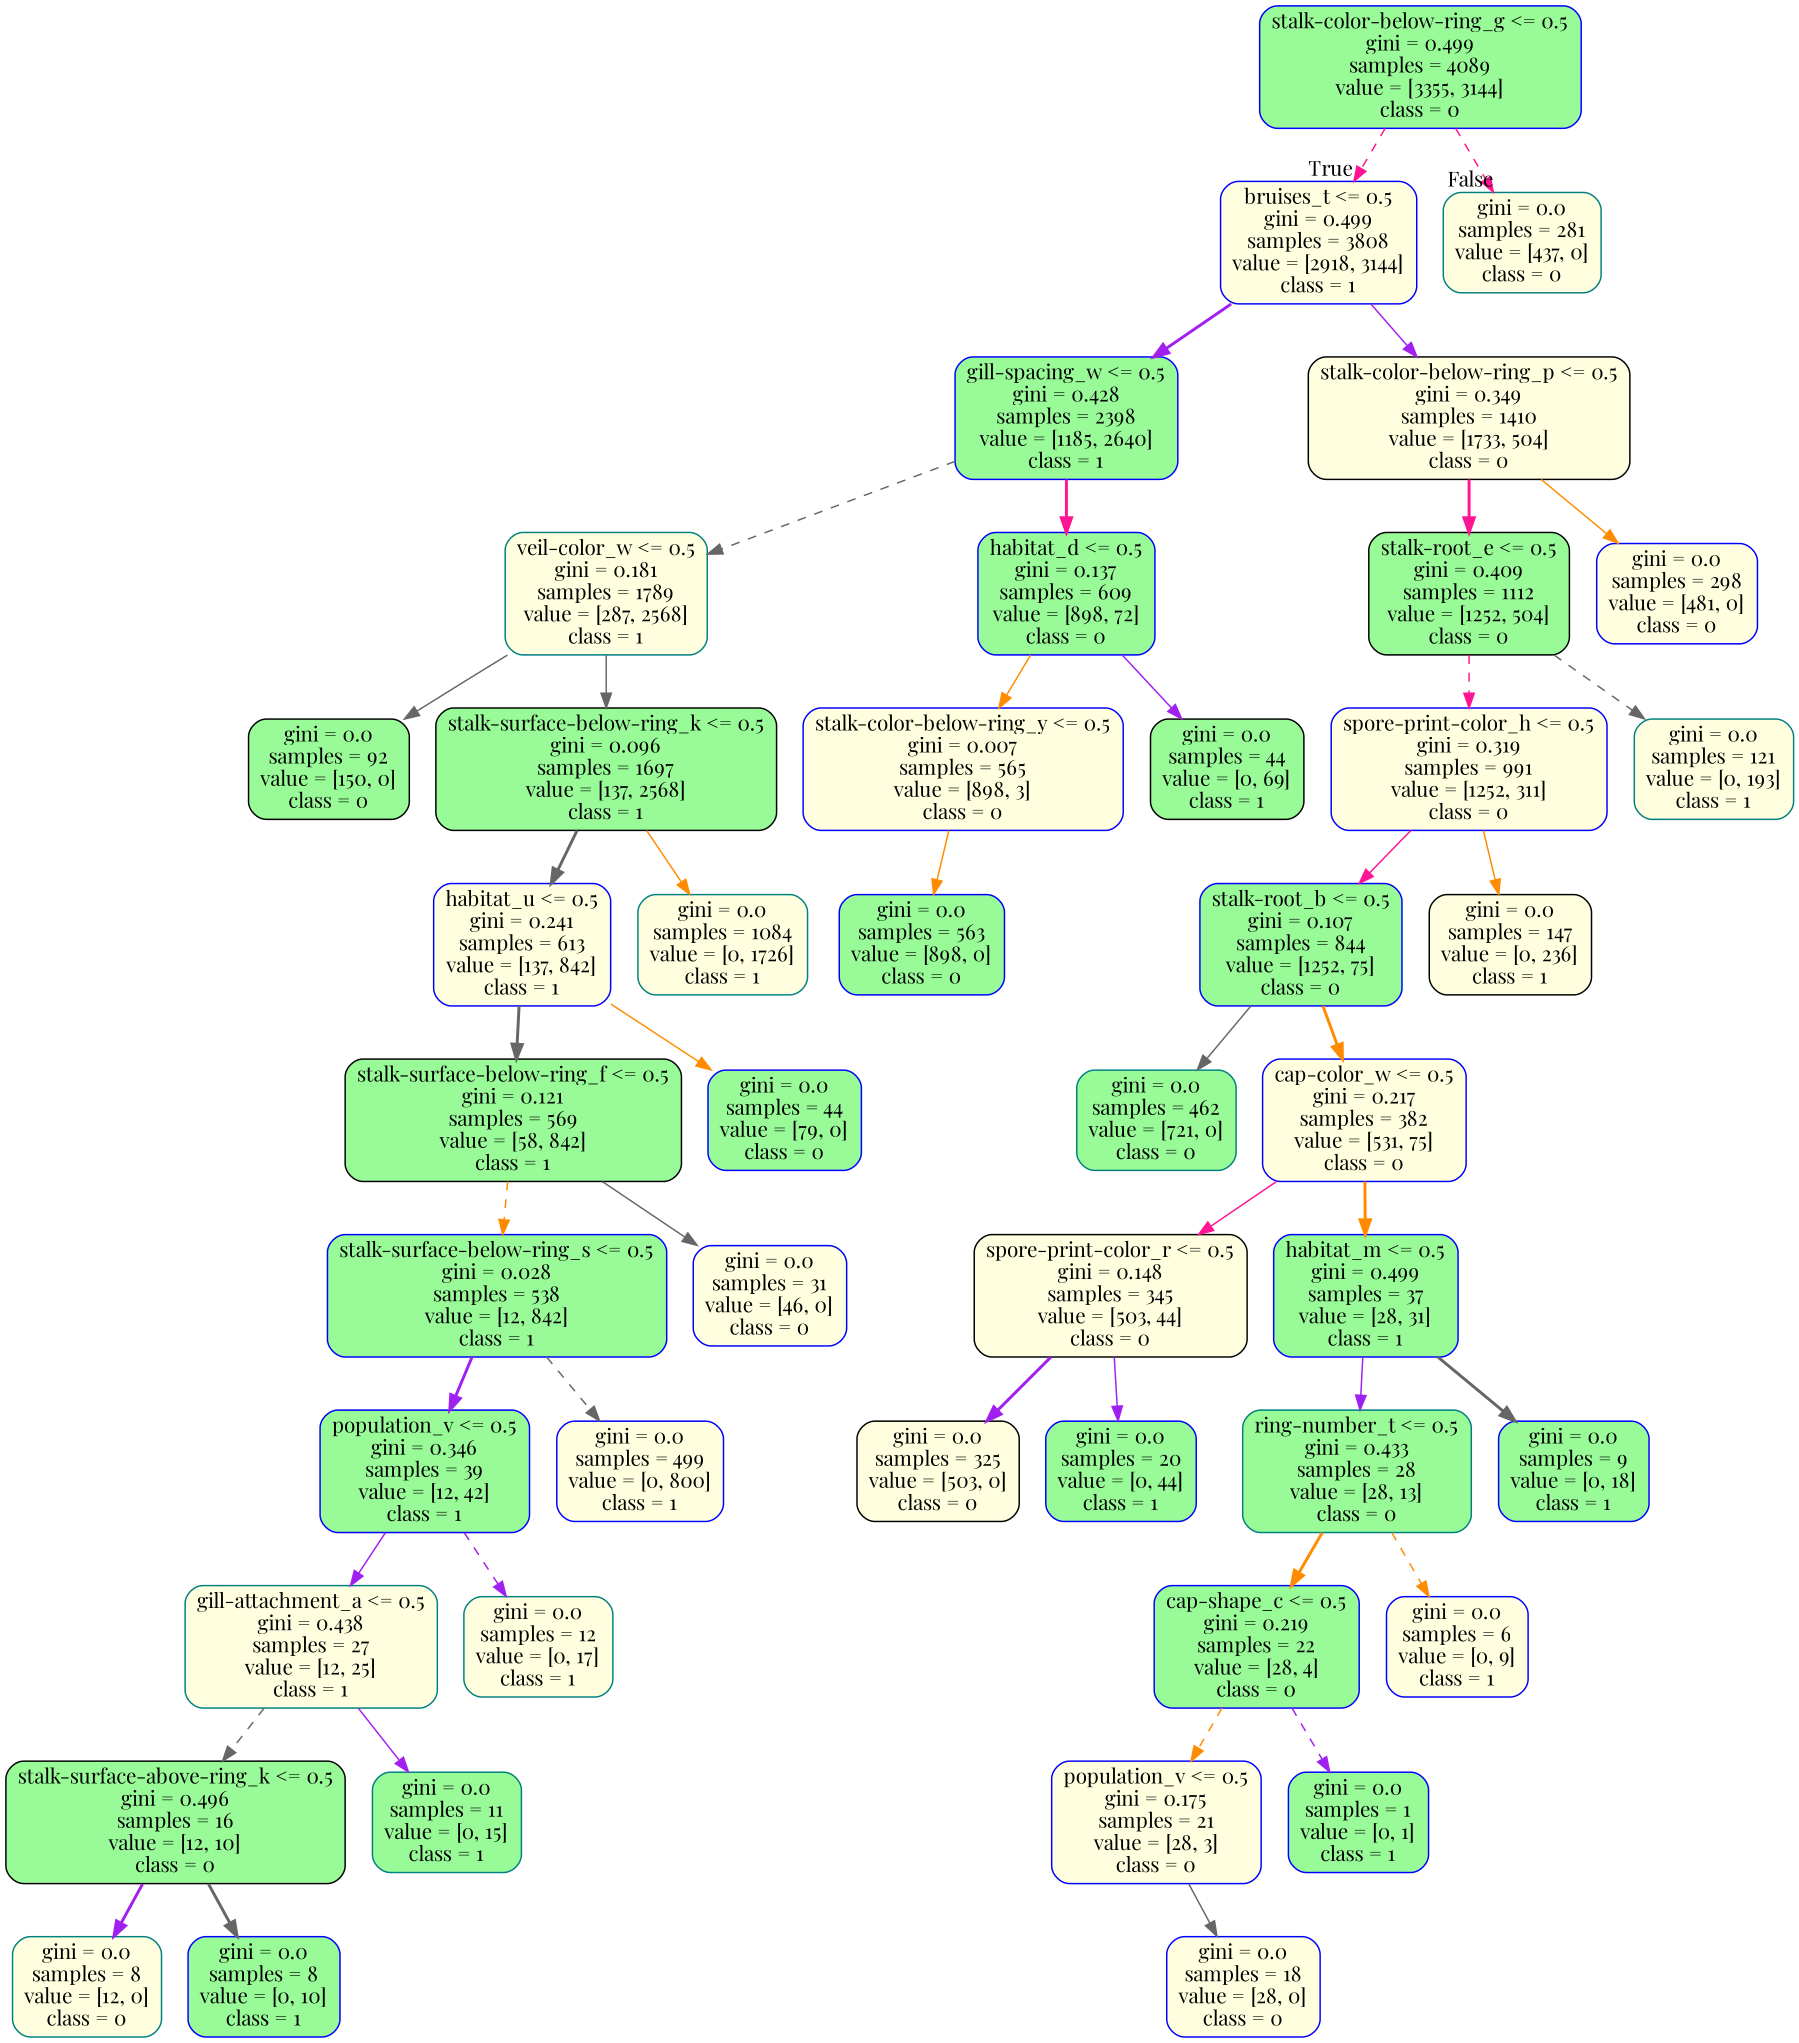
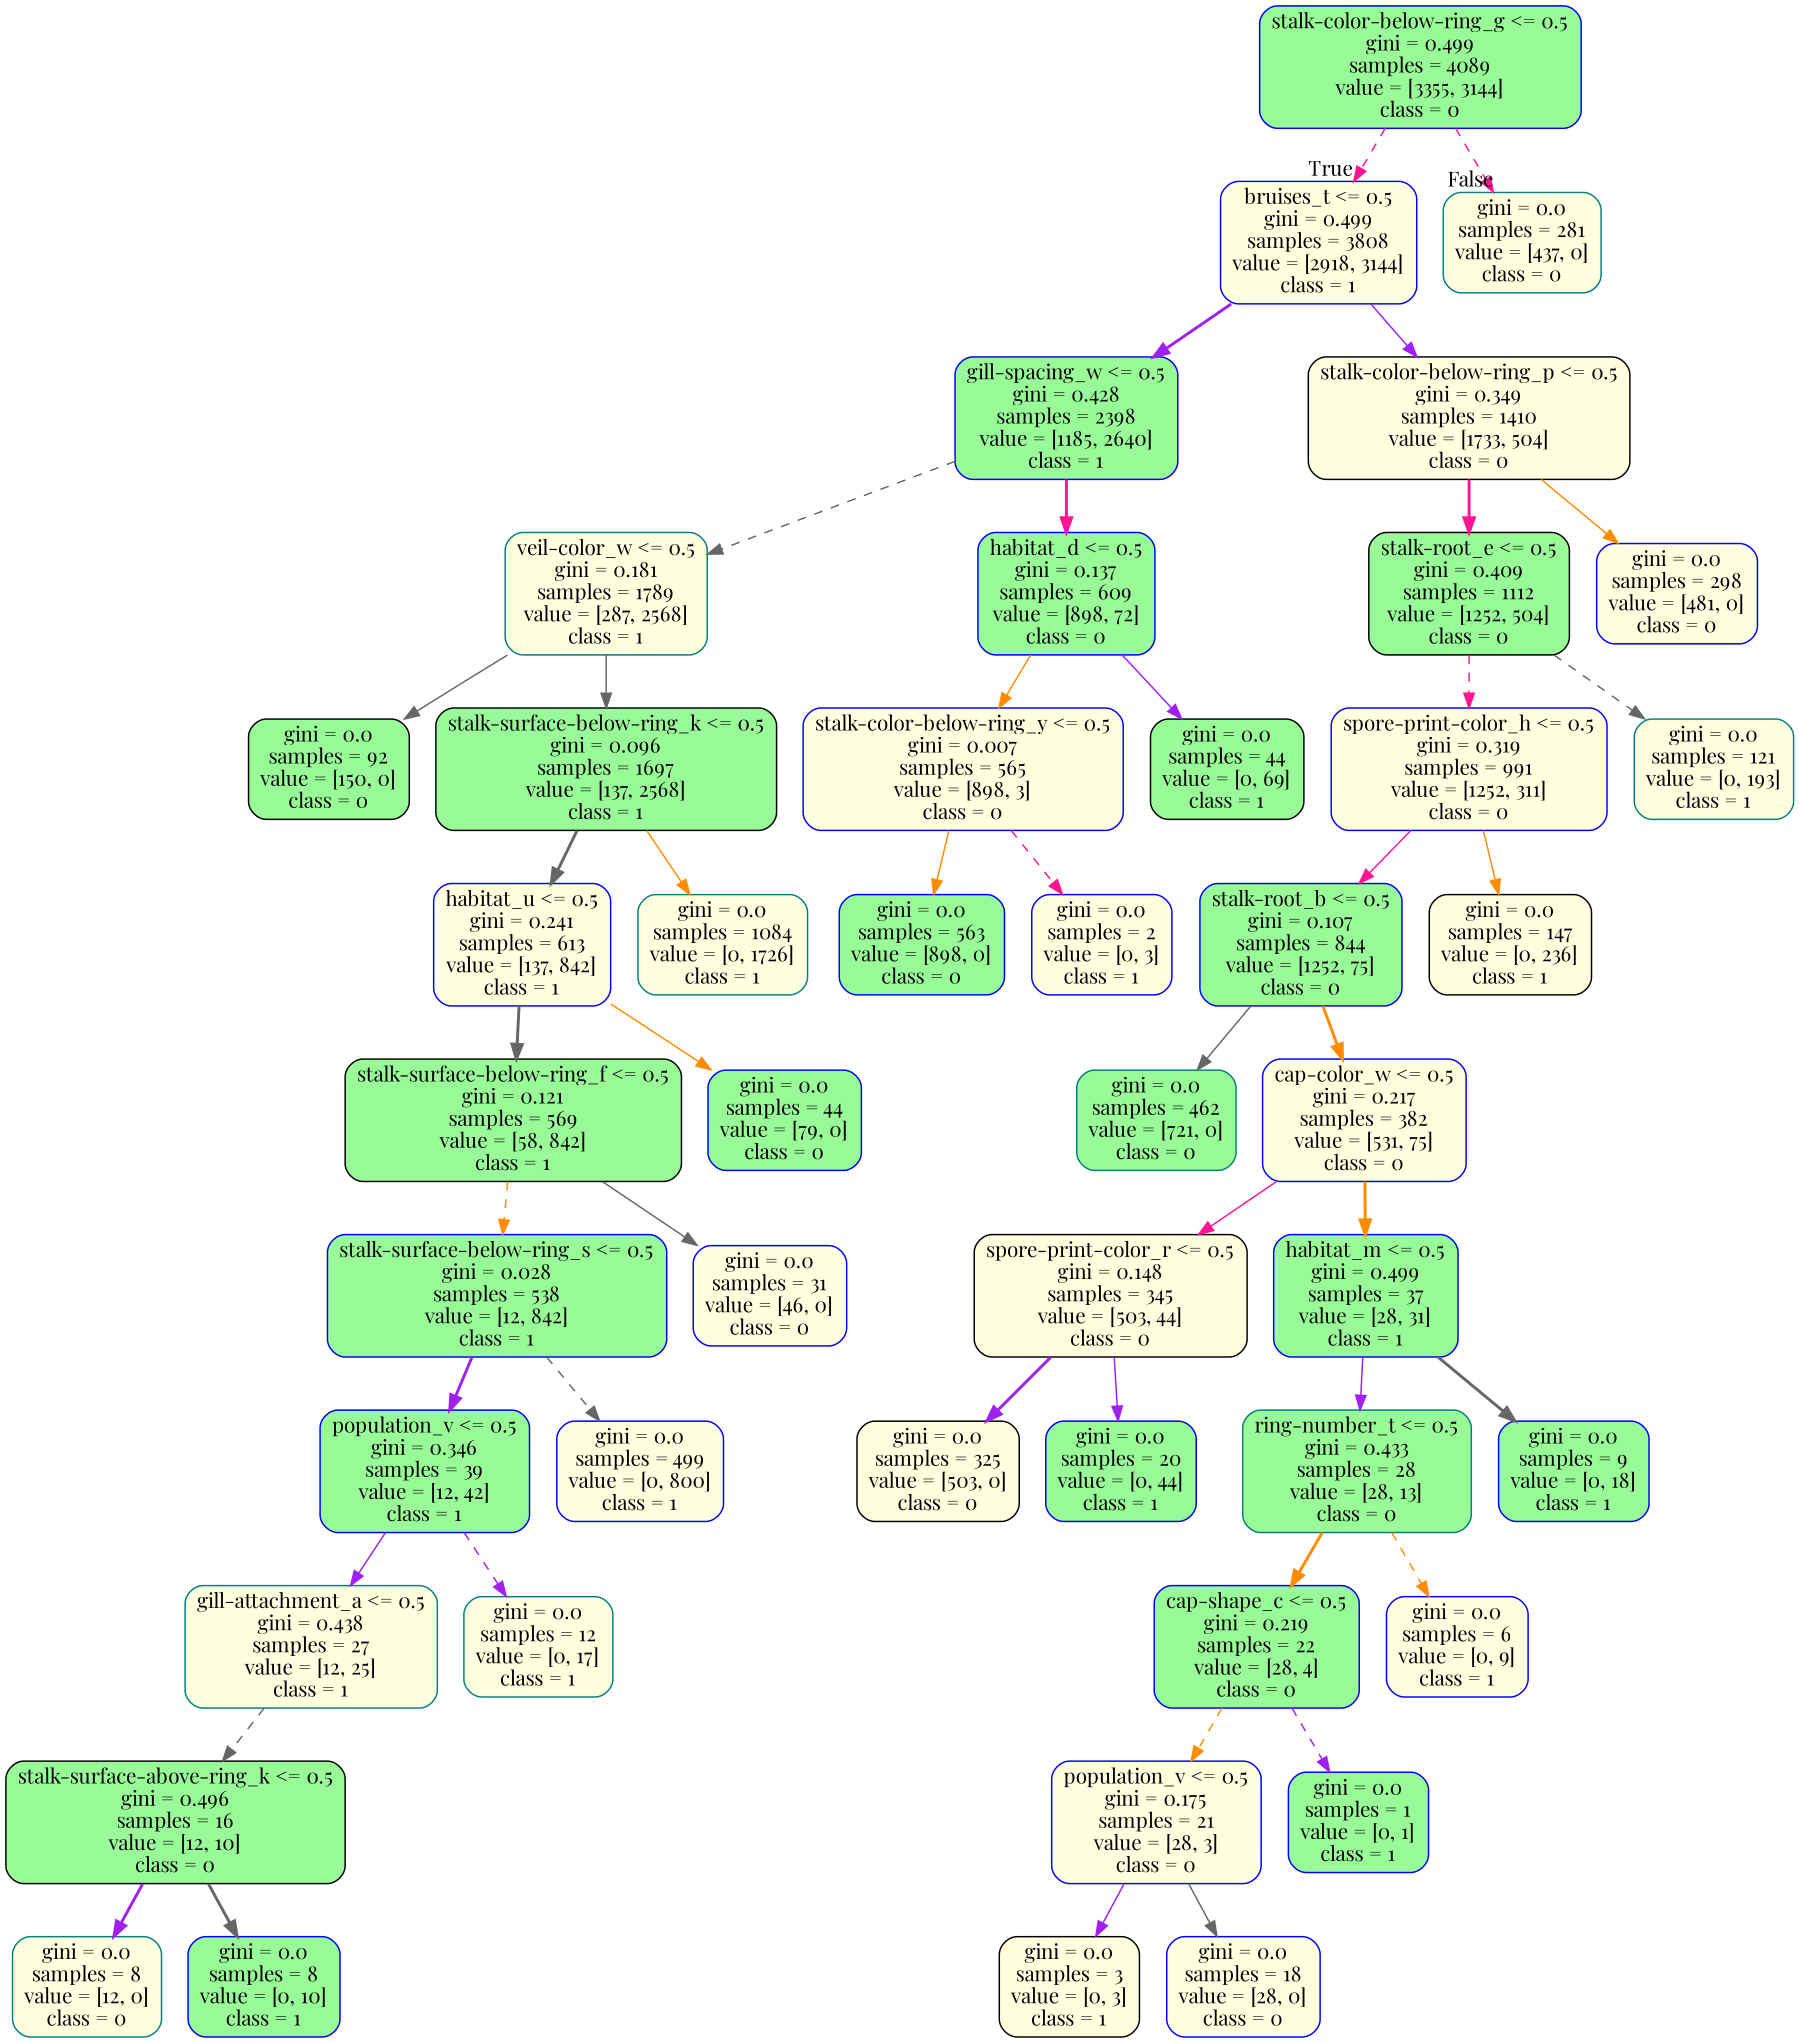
  digraph {
    fontname="Playfair Display"
    node [color=blue fillcolor=lightyellow fontname="Playfair Display" shape=box style="filled, rounded"]
    edge [color=purple fontname="Playfair Display" style=solid]
    n1 [fillcolor=palegreen label="stalk-color-below-ring_g <= 0.5\ngini = 0.499\nsamples = 4089\nvalue = [3355, 3144]\nclass = 0"]
    n2 [label="bruises_t <= 0.5\ngini = 0.499\nsamples = 3808\nvalue = [2918, 3144]\nclass = 1"]
    n3 [color=teal label="gini = 0.0\nsamples = 281\nvalue = [437, 0]\nclass = 0"]
    n4 [fillcolor=palegreen label="gill-spacing_w <= 0.5\ngini = 0.428\nsamples = 2398\nvalue = [1185, 2640]\nclass = 1"]
    n5 [color=black label="stalk-color-below-ring_p <= 0.5\ngini = 0.349\nsamples = 1410\nvalue = [1733, 504]\nclass = 0"]
    n6 [color=teal label="veil-color_w <= 0.5\ngini = 0.181\nsamples = 1789\nvalue = [287, 2568]\nclass = 1"]
    n7 [fillcolor=palegreen label="habitat_d <= 0.5\ngini = 0.137\nsamples = 609\nvalue = [898, 72]\nclass = 0"]
    n8 [color=black fillcolor=palegreen label="stalk-root_e <= 0.5\ngini = 0.409\nsamples = 1112\nvalue = [1252, 504]\nclass = 0"]
    n9 [label="gini = 0.0\nsamples = 298\nvalue = [481, 0]\nclass = 0"]
    n10 [color=black fillcolor=palegreen label="gini = 0.0\nsamples = 92\nvalue = [150, 0]\nclass = 0"]
    n11 [color=black fillcolor=palegreen label="stalk-surface-below-ring_k <= 0.5\ngini = 0.096\nsamples = 1697\nvalue = [137, 2568]\nclass = 1"]
    n12 [label="stalk-color-below-ring_y <= 0.5\ngini = 0.007\nsamples = 565\nvalue = [898, 3]\nclass = 0"]
    n13 [color=black fillcolor=palegreen label="gini = 0.0\nsamples = 44\nvalue = [0, 69]\nclass = 1"]
    n14 [label="habitat_u <= 0.5\ngini = 0.241\nsamples = 613\nvalue = [137, 842]\nclass = 1"]
    n15 [color=teal label="gini = 0.0\nsamples = 1084\nvalue = [0, 1726]\nclass = 1"]
    n16 [color=black fillcolor=palegreen label="stalk-surface-below-ring_f <= 0.5\ngini = 0.121\nsamples = 569\nvalue = [58, 842]\nclass = 1"]
    n17 [fillcolor=palegreen label="gini = 0.0\nsamples = 44\nvalue = [79, 0]\nclass = 0"]
    n18 [fillcolor=palegreen label="stalk-surface-below-ring_s <= 0.5\ngini = 0.028\nsamples = 538\nvalue = [12, 842]\nclass = 1"]
    n19 [label="gini = 0.0\nsamples = 31\nvalue = [46, 0]\nclass = 0"]
    n20 [fillcolor=palegreen label="population_v <= 0.5\ngini = 0.346\nsamples = 39\nvalue = [12, 42]\nclass = 1"]
    n21 [label="gini = 0.0\nsamples = 499\nvalue = [0, 800]\nclass = 1"]
    n22 [color=teal label="gill-attachment_a <= 0.5\ngini = 0.438\nsamples = 27\nvalue = [12, 25]\nclass = 1"]
    n23 [color=teal label="gini = 0.0\nsamples = 12\nvalue = [0, 17]\nclass = 1"]
    n24 [color=black fillcolor=palegreen label="stalk-surface-above-ring_k <= 0.5\ngini = 0.496\nsamples = 16\nvalue = [12, 10]\nclass = 0"]
-   n25 [color=teal fillcolor=palegreen label="gini = 0.0\nsamples = 11\nvalue = [0, 15]\nclass = 1"]
    n26 [color=teal label="gini = 0.0\nsamples = 8\nvalue = [12, 0]\nclass = 0"]
    n27 [fillcolor=palegreen label="gini = 0.0\nsamples = 8\nvalue = [0, 10]\nclass = 1"]
    n28 [fillcolor=palegreen label="gini = 0.0\nsamples = 563\nvalue = [898, 0]\nclass = 0"]
+   n29 [label="gini = 0.0\nsamples = 2\nvalue = [0, 3]\nclass = 1"]
    n30 [label="spore-print-color_h <= 0.5\ngini = 0.319\nsamples = 991\nvalue = [1252, 311]\nclass = 0"]
    n31 [color=teal label="gini = 0.0\nsamples = 121\nvalue = [0, 193]\nclass = 1"]
    n32 [fillcolor=palegreen label="stalk-root_b <= 0.5\ngini = 0.107\nsamples = 844\nvalue = [1252, 75]\nclass = 0"]
    n33 [color=black label="gini = 0.0\nsamples = 147\nvalue = [0, 236]\nclass = 1"]
    n34 [color=teal fillcolor=palegreen label="gini = 0.0\nsamples = 462\nvalue = [721, 0]\nclass = 0"]
    n35 [label="cap-color_w <= 0.5\ngini = 0.217\nsamples = 382\nvalue = [531, 75]\nclass = 0"]
    n36 [color=black label="spore-print-color_r <= 0.5\ngini = 0.148\nsamples = 345\nvalue = [503, 44]\nclass = 0"]
    n37 [fillcolor=palegreen label="habitat_m <= 0.5\ngini = 0.499\nsamples = 37\nvalue = [28, 31]\nclass = 1"]
    n38 [color=black label="gini = 0.0\nsamples = 325\nvalue = [503, 0]\nclass = 0"]
    n39 [fillcolor=palegreen label="gini = 0.0\nsamples = 20\nvalue = [0, 44]\nclass = 1"]
    n40 [color=teal fillcolor=palegreen label="ring-number_t <= 0.5\ngini = 0.433\nsamples = 28\nvalue = [28, 13]\nclass = 0"]
    n41 [fillcolor=palegreen label="gini = 0.0\nsamples = 9\nvalue = [0, 18]\nclass = 1"]
    n42 [fillcolor=palegreen label="cap-shape_c <= 0.5\ngini = 0.219\nsamples = 22\nvalue = [28, 4]\nclass = 0"]
    n43 [label="gini = 0.0\nsamples = 6\nvalue = [0, 9]\nclass = 1"]
    n44 [label="population_v <= 0.5\ngini = 0.175\nsamples = 21\nvalue = [28, 3]\nclass = 0"]
    n45 [fillcolor=palegreen label="gini = 0.0\nsamples = 1\nvalue = [0, 1]\nclass = 1"]
+   n46 [color=black label="gini = 0.0\nsamples = 3\nvalue = [0, 3]\nclass = 1"]
    n47 [label="gini = 0.0\nsamples = 18\nvalue = [28, 0]\nclass = 0"]
    n1 -> n2 [color=deeppink headlabel=True labelangle=45 labeldistance=2.5 style=dashed]
    n1 -> n3 [color=deeppink headlabel=False labelangle=-45 labeldistance=2.5 style=dashed]
    n2 -> n4 [style=bold]
    n2 -> n5
    n4 -> n6 [color=gray40 style=dashed]
    n4 -> n7 [color=deeppink style=bold]
    n5 -> n8 [color=deeppink style=bold]
    n5 -> n9 [color=darkorange]
    n6 -> n10 [color=gray40]
    n6 -> n11 [color=gray40]
    n7 -> n12 [color=darkorange]
    n7 -> n13
    n8 -> n30 [color=deeppink style=dashed]
    n8 -> n31 [color=gray40 style=dashed]
    n11 -> n14 [color=gray40 style=bold]
    n11 -> n15 [color=darkorange]
    n12 -> n28 [color=darkorange]
+   n12 -> n29 [color=deeppink style=dashed]
    n14 -> n16 [color=gray40 style=bold]
    n14 -> n17 [color=darkorange]
    n16 -> n18 [color=darkorange style=dashed]
    n16 -> n19 [color=gray40]
    n18 -> n20 [style=bold]
    n18 -> n21 [color=gray40 style=dashed]
    n20 -> n22
    n20 -> n23 [style=dashed]
    n22 -> n24 [color=gray40 style=dashed]
-   n22 -> n25
    n24 -> n26 [style=bold]
    n24 -> n27 [color=gray40 style=bold]
    n30 -> n32 [color=deeppink]
    n30 -> n33 [color=darkorange]
    n32 -> n34 [color=gray40]
    n32 -> n35 [color=darkorange style=bold]
    n35 -> n36 [color=deeppink]
    n35 -> n37 [color=darkorange style=bold]
    n36 -> n38 [style=bold]
    n36 -> n39
    n37 -> n40
    n37 -> n41 [color=gray40 style=bold]
    n40 -> n42 [color=darkorange style=bold]
    n40 -> n43 [color=darkorange style=dashed]
    n42 -> n44 [color=darkorange style=dashed]
    n42 -> n45 [style=dashed]
+   n44 -> n46
    n44 -> n47 [color=gray40]
  }
